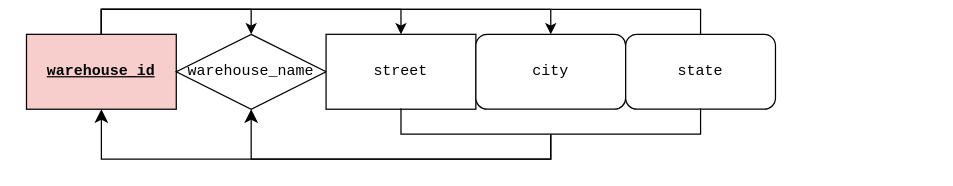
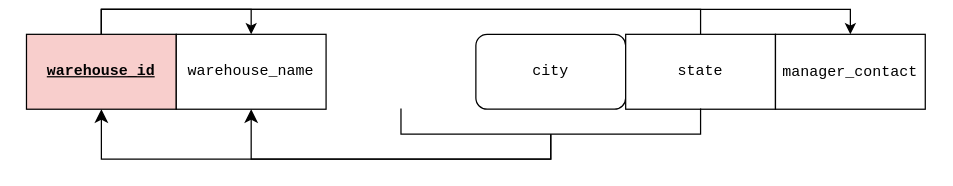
  <mxCell id="0" />
  <mxCell id="1" parent="0" />
  <mxCell id="2" style="edgeStyle=orthogonalEdgeStyle;rounded=0;orthogonalLoop=1;jettySize=auto;html=1;exitX=0.5;exitY=0;exitDx=0;exitDy=0;entryX=0.5;entryY=0;entryDx=0;entryDy=0;" parent="1" source="7" target="8" edge="1"><mxGeometry relative="1" as="geometry" /></mxCell>
- <mxCell id="3" style="edgeStyle=orthogonalEdgeStyle;rounded=0;orthogonalLoop=1;jettySize=auto;html=1;exitX=0.5;exitY=0;exitDx=0;exitDy=0;entryX=0.5;entryY=0;entryDx=0;entryDy=0;" parent="1" source="7" target="9" edge="1"><mxGeometry relative="1" as="geometry" /></mxCell>
- <mxCell id="4" style="edgeStyle=orthogonalEdgeStyle;rounded=0;orthogonalLoop=1;jettySize=auto;html=1;exitX=0.5;exitY=0;exitDx=0;exitDy=0;entryX=0.5;entryY=0;entryDx=0;entryDy=0;" parent="1" source="7" target="10" edge="1"><mxGeometry relative="1" as="geometry" /></mxCell>
  <mxCell id="5" style="edgeStyle=orthogonalEdgeStyle;rounded=0;orthogonalLoop=1;jettySize=auto;html=1;exitX=0.5;exitY=0;exitDx=0;exitDy=0;entryX=0.5;entryY=0;entryDx=0;entryDy=0;endArrow=none;" parent="1" source="7" target="11" edge="1"><mxGeometry relative="1" as="geometry" /></mxCell>
+ <mxCell id="6" style="edgeStyle=orthogonalEdgeStyle;rounded=0;orthogonalLoop=1;jettySize=auto;html=1;exitX=0.5;exitY=0;exitDx=0;exitDy=0;entryX=0.5;entryY=0;entryDx=0;entryDy=0;" edge="1" parent="1" source="7" target="15"><mxGeometry relative="1" as="geometry" /></mxCell>
  <mxCell id="7" value="warehouse_id" style="rounded=0;whiteSpace=wrap;html=1;fontStyle=5;fontFamily=Courier New;labelBackgroundColor=none;fillColor=#f8cecc;" parent="1" vertex="1"><mxGeometry x="20" y="20" width="120" height="60" as="geometry" /></mxCell>
- <mxCell id="8" value="warehouse_name" style="rhombus;whiteSpace=wrap;html=1;fontFamily=Courier New;labelBackgroundColor=none;" parent="1" vertex="1"><mxGeometry x="140" y="20" width="120" height="60" as="geometry" /></mxCell>
- <mxCell id="9" value="street" style="rounded=0;whiteSpace=wrap;html=1;fontFamily=Courier New;labelBackgroundColor=none;" parent="1" vertex="1"><mxGeometry x="260" y="20" width="120" height="60" as="geometry" /></mxCell>
+ <mxCell id="8" value="warehouse_name" style="rounded=0;whiteSpace=wrap;html=1;fontFamily=Courier New;labelBackgroundColor=none;" parent="1" vertex="1"><mxGeometry x="140" y="20" width="120" height="60" as="geometry" /></mxCell>
  <mxCell id="10" value="city" style="whiteSpace=wrap;html=1;fontFamily=Courier New;labelBackgroundColor=none;rounded=1;" parent="1" vertex="1"><mxGeometry x="380" y="20" width="120" height="60" as="geometry" /></mxCell>
- <mxCell id="11" value="state" style="whiteSpace=wrap;html=1;fontFamily=Courier New;labelBackgroundColor=none;rounded=1;" parent="1" vertex="1"><mxGeometry x="500" y="20" width="120" height="60" as="geometry" /></mxCell>
+ <mxCell id="11" value="state" style="rounded=0;whiteSpace=wrap;html=1;fontFamily=Courier New;labelBackgroundColor=none;" parent="1" vertex="1"><mxGeometry x="500" y="20" width="120" height="60" as="geometry" /></mxCell>
  <mxCell id="12" value="" style="shape=partialRectangle;whiteSpace=wrap;html=1;bottom=1;right=1;left=1;top=0;fillColor=none;routingCenterX=-0.5;" parent="1" vertex="1"><mxGeometry x="320" y="80" width="240" height="20" as="geometry" /></mxCell>
  <mxCell id="13" value="" style="edgeStyle=elbowEdgeStyle;elbow=vertical;endArrow=classic;html=1;curved=0;rounded=0;endSize=8;startSize=8;exitX=0.5;exitY=1;exitDx=0;exitDy=0;entryX=0.5;entryY=1;entryDx=0;entryDy=0;" parent="1" source="12" target="7" edge="1"><mxGeometry width="50" height="50" relative="1" as="geometry"><mxPoint x="330" y="90" as="sourcePoint" /><mxPoint x="380" y="40" as="targetPoint" /><Array as="points"><mxPoint x="260" y="120" /></Array></mxGeometry></mxCell>
  <mxCell id="14" value="" style="edgeStyle=elbowEdgeStyle;elbow=vertical;endArrow=classic;html=1;curved=0;rounded=0;endSize=8;startSize=8;exitX=0.5;exitY=1;exitDx=0;exitDy=0;entryX=0.5;entryY=1;entryDx=0;entryDy=0;" parent="1" source="12" target="8" edge="1"><mxGeometry width="50" height="50" relative="1" as="geometry"><mxPoint x="450" y="110" as="sourcePoint" /><mxPoint x="90" y="90" as="targetPoint" /><Array as="points"><mxPoint x="330" y="120" /></Array></mxGeometry></mxCell>
+ <mxCell id="15" value="&lt;font face=&quot;Courier New&quot;&gt;manager_contact&lt;/font&gt;" style="rounded=0;whiteSpace=wrap;html=1;" vertex="1" parent="1"><mxGeometry x="620" y="20" width="120" height="60" as="geometry" /></mxCell>
